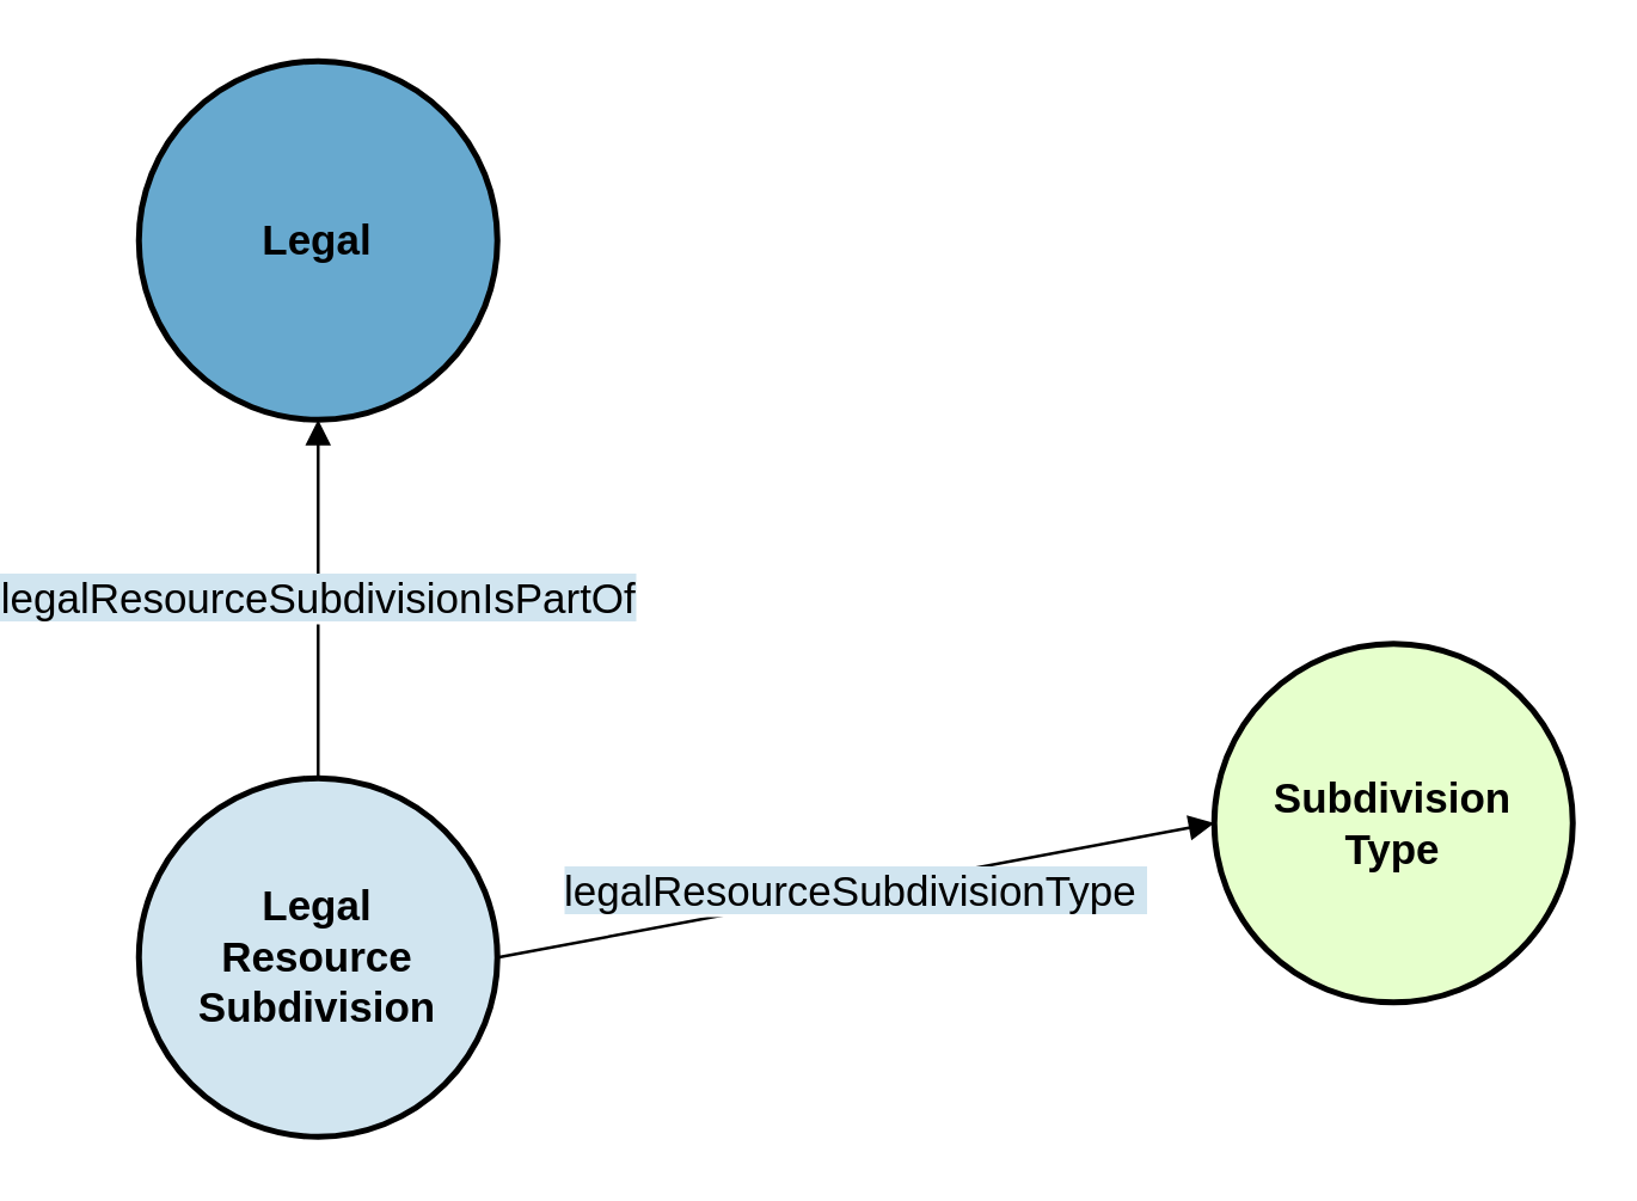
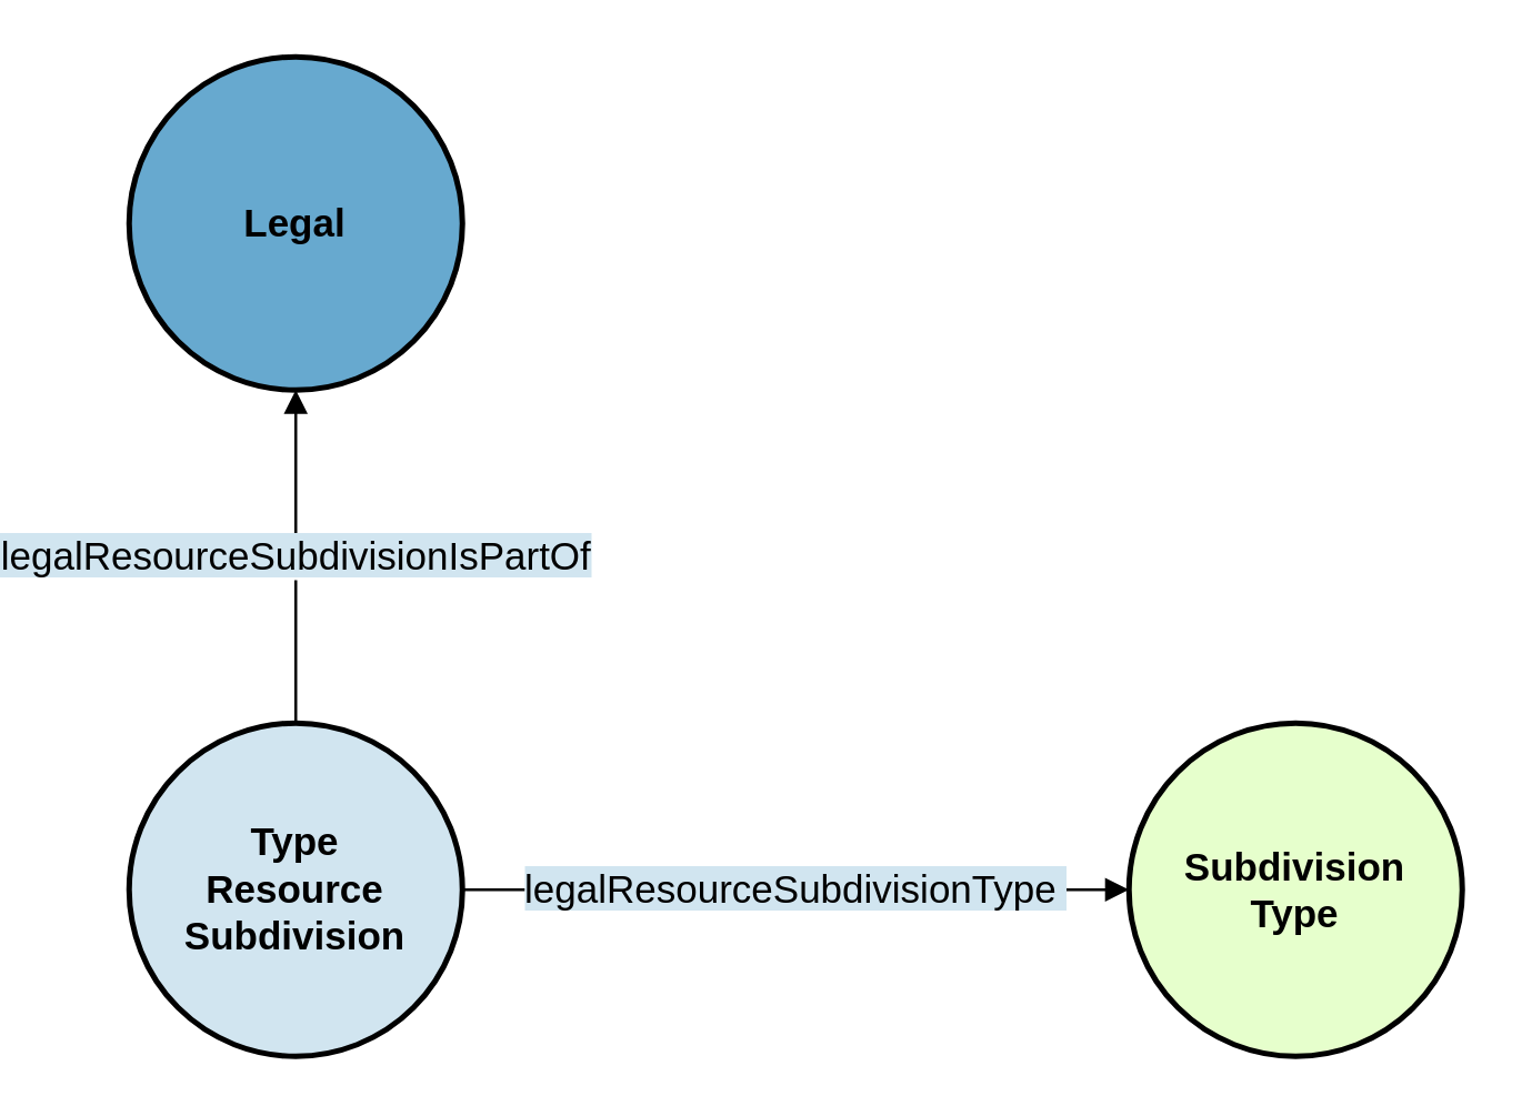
  <mxCell id="0" />
  <mxCell id="1" parent="0" />
  <mxCell id="2" value="&lt;b&gt;Legal&lt;br&gt;&lt;/b&gt;" style="ellipse;whiteSpace=wrap;html=1;rounded=0;shadow=0;glass=0;comic=0;strokeColor=#000000;strokeWidth=2;fillColor=#67A9CF;gradientColor=none;fontSize=14;fontColor=#000000;align=center;" parent="1" vertex="1"><mxGeometry x="20" y="20" width="120" height="120" as="geometry" /></mxCell>
- <mxCell id="3" value="&lt;b&gt;Legal&lt;br&gt;Resource&lt;br&gt;Subdivision&lt;/b&gt;" style="ellipse;whiteSpace=wrap;html=1;rounded=0;shadow=0;glass=0;comic=0;strokeColor=#000000;strokeWidth=2;fillColor=#D1E5F0;gradientColor=none;fontSize=14;fontColor=#000000;align=center;" parent="1" vertex="1"><mxGeometry x="20" y="260" width="120" height="120" as="geometry" /></mxCell>
+ <mxCell id="3" value="&lt;b&gt;Type&lt;br&gt;Resource&lt;br&gt;Subdivision&lt;/b&gt;" style="ellipse;whiteSpace=wrap;html=1;rounded=0;shadow=0;glass=0;comic=0;strokeColor=#000000;strokeWidth=2;fillColor=#D1E5F0;gradientColor=none;fontSize=14;fontColor=#000000;align=center;" parent="1" vertex="1"><mxGeometry x="20" y="260" width="120" height="120" as="geometry" /></mxCell>
  <mxCell id="4" value="&lt;span style=&quot;background-color: rgb(209, 229, 240);&quot;&gt;legalResourceSubdivisionIsPartOf&lt;/span&gt;" style="endArrow=block;html=1;strokeColor=#000000;fontSize=14;fontColor=#000000;endFill=1;entryX=0.5;entryY=1;entryDx=0;entryDy=0;exitX=0.5;exitY=0;exitDx=0;exitDy=0;" parent="1" source="3" target="2" edge="1"><mxGeometry width="50" height="50" relative="1" as="geometry"><mxPoint x="297.574" y="457.574" as="sourcePoint" /><mxPoint x="142.426" y="392.426" as="targetPoint" /><Array as="points" /></mxGeometry></mxCell>
- <mxCell id="5" value="&lt;b&gt;Subdivision&lt;br&gt;Type&lt;/b&gt;" style="ellipse;whiteSpace=wrap;html=1;rounded=0;shadow=0;glass=0;comic=0;strokeColor=#000000;strokeWidth=2;fillColor=#E6FFCC;gradientColor=none;fontSize=14;fontColor=#000000;align=center;" parent="1" vertex="1"><mxGeometry x="380" y="215" width="120" height="120" as="geometry" /></mxCell>
+ <mxCell id="5" value="&lt;b&gt;Subdivision&lt;br&gt;Type&lt;/b&gt;" style="ellipse;whiteSpace=wrap;html=1;rounded=0;shadow=0;glass=0;comic=0;strokeColor=#000000;strokeWidth=2;fillColor=#E6FFCC;gradientColor=none;fontSize=14;fontColor=#000000;align=center;" parent="1" vertex="1"><mxGeometry x="380" y="260" width="120" height="120" as="geometry" /></mxCell>
  <mxCell id="6" value="&lt;span style=&quot;background-color: rgb(209, 229, 240);&quot;&gt;legalResourceSubdivisionType&amp;nbsp;&lt;/span&gt;" style="endArrow=block;html=1;strokeColor=#000000;fontSize=14;fontColor=#000000;endFill=1;entryX=0;entryY=0.5;entryDx=0;entryDy=0;exitX=1;exitY=0.5;exitDx=0;exitDy=0;" parent="1" source="3" target="5" edge="1"><mxGeometry width="50" height="50" relative="1" as="geometry"><mxPoint x="287.574" y="447.574" as="sourcePoint" /><mxPoint x="132.426" y="372.426" as="targetPoint" /><Array as="points" /></mxGeometry></mxCell>
